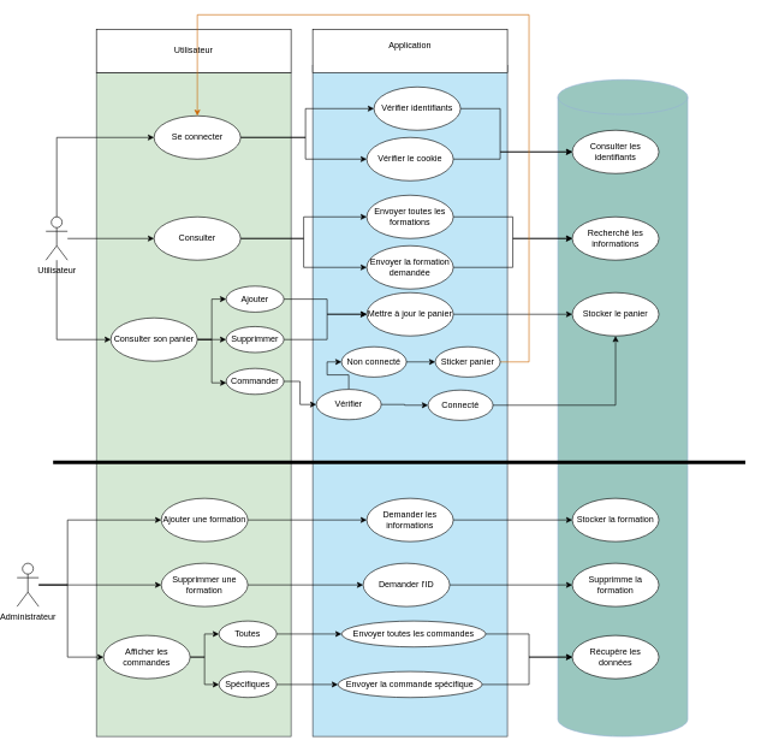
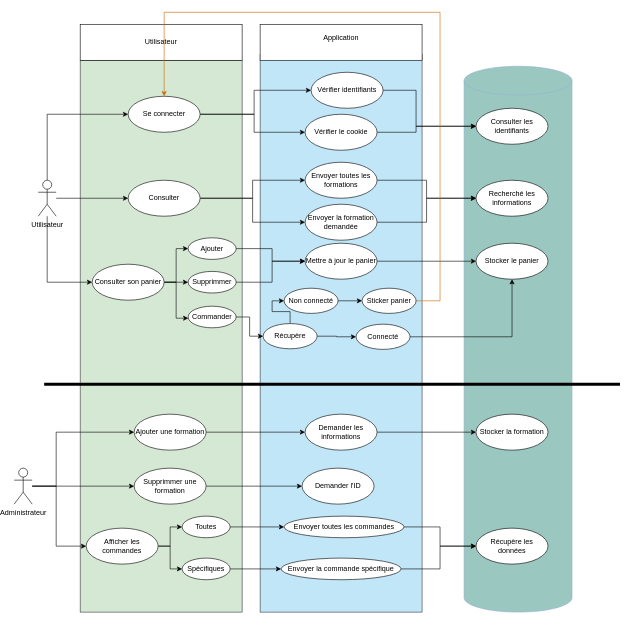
  <mxCell id="0" />
  <mxCell id="1" parent="0" />
  <mxCell id="2" value="" style="rounded=0;whiteSpace=wrap;html=1;fillColor=#c0e6f7;strokeColor=#36393d;" vertex="1" parent="1"><mxGeometry x="430" y="90" width="270" height="930" as="geometry" /></mxCell>
  <mxCell id="3" value="" style="rounded=0;whiteSpace=wrap;html=1;fillColor=#D5E8D4;strokeColor=#36393d;" vertex="1" parent="1"><mxGeometry x="130" y="100" width="270" height="920" as="geometry" /></mxCell>
  <mxCell id="4" style="edgeStyle=orthogonalEdgeStyle;rounded=0;orthogonalLoop=1;jettySize=auto;html=1;" parent="1" source="7" target="26" edge="1"><mxGeometry relative="1" as="geometry"><Array as="points"><mxPoint x="75" y="470" /></Array></mxGeometry></mxCell>
  <mxCell id="5" style="edgeStyle=orthogonalEdgeStyle;rounded=0;orthogonalLoop=1;jettySize=auto;html=1;entryX=0;entryY=0.5;entryDx=0;entryDy=0;" parent="1" source="7" target="14" edge="1"><mxGeometry relative="1" as="geometry"><Array as="points"><mxPoint x="75" y="190" /></Array></mxGeometry></mxCell>
  <mxCell id="6" style="edgeStyle=orthogonalEdgeStyle;rounded=0;orthogonalLoop=1;jettySize=auto;html=1;entryX=0;entryY=0.5;entryDx=0;entryDy=0;" parent="1" source="7" target="17" edge="1"><mxGeometry relative="1" as="geometry" /></mxCell>
  <mxCell id="7" value="Utilisateur" style="shape=umlActor;verticalLabelPosition=bottom;verticalAlign=top;html=1;outlineConnect=0;" parent="1" vertex="1"><mxGeometry x="60" y="300" width="30" height="60" as="geometry" /></mxCell>
  <mxCell id="8" style="edgeStyle=orthogonalEdgeStyle;rounded=0;orthogonalLoop=1;jettySize=auto;html=1;entryX=0;entryY=0.5;entryDx=0;entryDy=0;" parent="1" source="11" target="19" edge="1"><mxGeometry relative="1" as="geometry"><Array as="points"><mxPoint x="90" y="810" /><mxPoint x="90" y="720" /></Array></mxGeometry></mxCell>
  <mxCell id="9" style="edgeStyle=orthogonalEdgeStyle;rounded=0;orthogonalLoop=1;jettySize=auto;html=1;" parent="1" source="11" target="21" edge="1"><mxGeometry relative="1" as="geometry" /></mxCell>
  <mxCell id="10" style="edgeStyle=orthogonalEdgeStyle;rounded=0;orthogonalLoop=1;jettySize=auto;html=1;entryX=0;entryY=0.5;entryDx=0;entryDy=0;" edge="1" parent="1" source="11" target="59"><mxGeometry relative="1" as="geometry"><Array as="points"><mxPoint x="90" y="810" /><mxPoint x="90" y="910" /></Array></mxGeometry></mxCell>
  <mxCell id="11" value="&lt;div&gt;Administrateur&lt;/div&gt;&lt;div&gt;&lt;br&gt;&lt;/div&gt;" style="shape=umlActor;verticalLabelPosition=bottom;verticalAlign=top;html=1;outlineConnect=0;" parent="1" vertex="1"><mxGeometry x="20" y="780" width="30" height="60" as="geometry" /></mxCell>
  <mxCell id="12" style="edgeStyle=orthogonalEdgeStyle;rounded=0;orthogonalLoop=1;jettySize=auto;html=1;entryX=0;entryY=0.5;entryDx=0;entryDy=0;" edge="1" parent="1" source="14" target="30"><mxGeometry relative="1" as="geometry"><Array as="points"><mxPoint x="420" y="190" /><mxPoint x="420" y="150" /></Array></mxGeometry></mxCell>
  <mxCell id="13" style="edgeStyle=orthogonalEdgeStyle;rounded=0;orthogonalLoop=1;jettySize=auto;html=1;" edge="1" parent="1" source="14" target="32"><mxGeometry relative="1" as="geometry"><Array as="points"><mxPoint x="420" y="190" /><mxPoint x="420" y="220" /></Array></mxGeometry></mxCell>
  <mxCell id="14" value="Se connecter" style="ellipse;whiteSpace=wrap;html=1;" parent="1" vertex="1"><mxGeometry x="210" y="160" width="120" height="60" as="geometry" /></mxCell>
  <mxCell id="15" style="edgeStyle=orthogonalEdgeStyle;rounded=0;orthogonalLoop=1;jettySize=auto;html=1;" edge="1" parent="1" source="17" target="36"><mxGeometry relative="1" as="geometry" /></mxCell>
  <mxCell id="16" style="edgeStyle=orthogonalEdgeStyle;rounded=0;orthogonalLoop=1;jettySize=auto;html=1;entryX=0;entryY=0.5;entryDx=0;entryDy=0;" edge="1" parent="1" source="17" target="38"><mxGeometry relative="1" as="geometry" /></mxCell>
  <mxCell id="17" value="&lt;div&gt;Consulter&lt;/div&gt;" style="ellipse;whiteSpace=wrap;html=1;" parent="1" vertex="1"><mxGeometry x="210" y="300" width="120" height="60" as="geometry" /></mxCell>
  <mxCell id="18" style="edgeStyle=orthogonalEdgeStyle;rounded=0;orthogonalLoop=1;jettySize=auto;html=1;" edge="1" parent="1" source="19" target="61"><mxGeometry relative="1" as="geometry" /></mxCell>
  <mxCell id="19" value="Ajouter une formation" style="ellipse;whiteSpace=wrap;html=1;" parent="1" vertex="1"><mxGeometry x="220" y="690" width="120" height="60" as="geometry" /></mxCell>
  <mxCell id="20" style="edgeStyle=orthogonalEdgeStyle;rounded=0;orthogonalLoop=1;jettySize=auto;html=1;" edge="1" parent="1" source="21" target="64"><mxGeometry relative="1" as="geometry" /></mxCell>
  <mxCell id="21" value="Supprimmer une formation" style="ellipse;whiteSpace=wrap;html=1;" parent="1" vertex="1"><mxGeometry x="220" y="780" width="120" height="60" as="geometry" /></mxCell>
  <mxCell id="22" value="&lt;div&gt;Application&lt;/div&gt;&lt;div&gt;&lt;br&gt;&lt;/div&gt;" style="rounded=0;whiteSpace=wrap;html=1;" parent="1" vertex="1"><mxGeometry x="430" y="40" width="270" height="60" as="geometry" /></mxCell>
  <mxCell id="23" style="edgeStyle=orthogonalEdgeStyle;rounded=0;orthogonalLoop=1;jettySize=auto;html=1;" edge="1" parent="1" source="26" target="41"><mxGeometry relative="1" as="geometry"><Array as="points"><mxPoint x="290" y="470" /><mxPoint x="290" y="414" /></Array></mxGeometry></mxCell>
  <mxCell id="24" style="edgeStyle=orthogonalEdgeStyle;rounded=0;orthogonalLoop=1;jettySize=auto;html=1;" edge="1" parent="1" source="26" target="43"><mxGeometry relative="1" as="geometry" /></mxCell>
  <mxCell id="25" style="edgeStyle=orthogonalEdgeStyle;rounded=0;orthogonalLoop=1;jettySize=auto;html=1;" edge="1" parent="1" source="26" target="47"><mxGeometry relative="1" as="geometry"><Array as="points"><mxPoint x="290" y="470" /><mxPoint x="290" y="530" /></Array></mxGeometry></mxCell>
  <mxCell id="26" value="Consulter son panier" style="ellipse;whiteSpace=wrap;html=1;fontStyle=0" parent="1" vertex="1"><mxGeometry x="150" y="440" width="120" height="60" as="geometry" /></mxCell>
  <mxCell id="27" value="" style="shape=cylinder3;whiteSpace=wrap;html=1;boundedLbl=1;backgroundOutline=1;size=24;fillColor=#9AC7BF;strokeColor=#96B2D4;" vertex="1" parent="1"><mxGeometry x="770" y="110" width="180" height="910" as="geometry" /></mxCell>
  <mxCell id="28" value="Utilisateur" style="rounded=0;whiteSpace=wrap;html=1;" vertex="1" parent="1"><mxGeometry x="130" y="40" width="270" height="60" as="geometry" /></mxCell>
  <mxCell id="29" style="edgeStyle=orthogonalEdgeStyle;rounded=0;orthogonalLoop=1;jettySize=auto;html=1;entryX=0;entryY=0.5;entryDx=0;entryDy=0;" edge="1" parent="1" source="30" target="33"><mxGeometry relative="1" as="geometry"><Array as="points"><mxPoint x="690" y="150" /><mxPoint x="690" y="210" /></Array></mxGeometry></mxCell>
  <mxCell id="30" value="Vérifier identifiants" style="ellipse;whiteSpace=wrap;html=1;" vertex="1" parent="1"><mxGeometry x="515" y="120" width="120" height="60" as="geometry" /></mxCell>
  <mxCell id="31" style="edgeStyle=orthogonalEdgeStyle;rounded=0;orthogonalLoop=1;jettySize=auto;html=1;" edge="1" parent="1" source="32" target="33"><mxGeometry relative="1" as="geometry"><Array as="points"><mxPoint x="690" y="220" /><mxPoint x="690" y="210" /></Array></mxGeometry></mxCell>
  <mxCell id="32" value="Vérifier le cookie" style="ellipse;whiteSpace=wrap;html=1;" vertex="1" parent="1"><mxGeometry x="505" y="190" width="120" height="60" as="geometry" /></mxCell>
  <mxCell id="33" value="Consulter les identifiants" style="ellipse;whiteSpace=wrap;html=1;" vertex="1" parent="1"><mxGeometry x="790" y="180" width="120" height="60" as="geometry" /></mxCell>
  <mxCell id="34" style="edgeStyle=orthogonalEdgeStyle;rounded=0;orthogonalLoop=1;jettySize=auto;html=1;exitX=0.5;exitY=1;exitDx=0;exitDy=0;" edge="1" parent="1" source="17" target="17"><mxGeometry relative="1" as="geometry" /></mxCell>
  <mxCell id="35" style="edgeStyle=orthogonalEdgeStyle;rounded=0;orthogonalLoop=1;jettySize=auto;html=1;entryX=0;entryY=0.5;entryDx=0;entryDy=0;" edge="1" parent="1" source="36" target="39"><mxGeometry relative="1" as="geometry" /></mxCell>
  <mxCell id="36" value="Envoyer toutes les formations" style="ellipse;whiteSpace=wrap;html=1;" vertex="1" parent="1"><mxGeometry x="505" y="270" width="120" height="60" as="geometry" /></mxCell>
  <mxCell id="37" style="edgeStyle=orthogonalEdgeStyle;rounded=0;orthogonalLoop=1;jettySize=auto;html=1;entryX=0;entryY=0.5;entryDx=0;entryDy=0;" edge="1" parent="1" source="38" target="39"><mxGeometry relative="1" as="geometry" /></mxCell>
  <mxCell id="38" value="Envoyer la formation demandée" style="ellipse;whiteSpace=wrap;html=1;" vertex="1" parent="1"><mxGeometry x="505" y="340" width="120" height="60" as="geometry" /></mxCell>
  <mxCell id="39" value="Recherché les informations" style="ellipse;whiteSpace=wrap;html=1;" vertex="1" parent="1"><mxGeometry x="790" y="300" width="120" height="60" as="geometry" /></mxCell>
  <mxCell id="40" style="edgeStyle=orthogonalEdgeStyle;rounded=0;orthogonalLoop=1;jettySize=auto;html=1;" edge="1" parent="1" source="41" target="45"><mxGeometry relative="1" as="geometry"><Array as="points"><mxPoint x="450" y="414" /><mxPoint x="450" y="435" /></Array></mxGeometry></mxCell>
  <mxCell id="41" value="Ajouter" style="ellipse;whiteSpace=wrap;html=1;fontStyle=0" vertex="1" parent="1"><mxGeometry x="310" y="396" width="80" height="36" as="geometry" /></mxCell>
  <mxCell id="42" style="edgeStyle=orthogonalEdgeStyle;rounded=0;orthogonalLoop=1;jettySize=auto;html=1;" edge="1" parent="1"><mxGeometry relative="1" as="geometry"><mxPoint x="390" y="470" as="sourcePoint" /><mxPoint x="505" y="435" as="targetPoint" /><Array as="points"><mxPoint x="450" y="470" /><mxPoint x="450" y="435" /></Array></mxGeometry></mxCell>
  <mxCell id="43" value="Supprimmer" style="ellipse;whiteSpace=wrap;html=1;fontStyle=0" vertex="1" parent="1"><mxGeometry x="310" y="452" width="80" height="36" as="geometry" /></mxCell>
  <mxCell id="44" style="edgeStyle=orthogonalEdgeStyle;rounded=0;orthogonalLoop=1;jettySize=auto;html=1;" edge="1" parent="1" source="45" target="48"><mxGeometry relative="1" as="geometry" /></mxCell>
  <mxCell id="45" value="Mettre à jour le panier" style="ellipse;whiteSpace=wrap;html=1;fontStyle=0" vertex="1" parent="1"><mxGeometry x="505" y="405" width="120" height="60" as="geometry" /></mxCell>
  <mxCell id="46" style="edgeStyle=orthogonalEdgeStyle;rounded=0;orthogonalLoop=1;jettySize=auto;html=1;" edge="1" parent="1" source="47" target="51"><mxGeometry relative="1" as="geometry" /></mxCell>
  <mxCell id="47" value="Commander" style="ellipse;whiteSpace=wrap;html=1;fontStyle=0" vertex="1" parent="1"><mxGeometry x="310" y="510" width="80" height="36" as="geometry" /></mxCell>
  <mxCell id="48" value="Stocker le panier" style="ellipse;whiteSpace=wrap;html=1;fontStyle=0" vertex="1" parent="1"><mxGeometry x="790" y="405" width="120" height="60" as="geometry" /></mxCell>
  <mxCell id="49" style="edgeStyle=orthogonalEdgeStyle;rounded=0;orthogonalLoop=1;jettySize=auto;html=1;" edge="1" parent="1" source="51" target="55"><mxGeometry relative="1" as="geometry" /></mxCell>
  <mxCell id="50" style="edgeStyle=orthogonalEdgeStyle;rounded=0;orthogonalLoop=1;jettySize=auto;html=1;entryX=0;entryY=0.5;entryDx=0;entryDy=0;" edge="1" parent="1" source="51" target="53"><mxGeometry relative="1" as="geometry" /></mxCell>
- <mxCell id="51" value="Vérifier" style="ellipse;whiteSpace=wrap;html=1;fontStyle=0" vertex="1" parent="1"><mxGeometry x="435" y="539" width="90" height="42" as="geometry" /></mxCell>
+ <mxCell id="51" value="Récupère" style="ellipse;whiteSpace=wrap;html=1;fontStyle=0" vertex="1" parent="1"><mxGeometry x="435" y="539" width="90" height="42" as="geometry" /></mxCell>
  <mxCell id="52" style="edgeStyle=orthogonalEdgeStyle;rounded=0;orthogonalLoop=1;jettySize=auto;html=1;" edge="1" parent="1" source="53" target="76"><mxGeometry relative="1" as="geometry" /></mxCell>
  <mxCell id="53" value="Non connecté" style="ellipse;whiteSpace=wrap;html=1;fontStyle=0" vertex="1" parent="1"><mxGeometry x="470" y="480" width="90" height="42" as="geometry" /></mxCell>
  <mxCell id="54" style="edgeStyle=orthogonalEdgeStyle;rounded=0;orthogonalLoop=1;jettySize=auto;html=1;entryX=0.5;entryY=1;entryDx=0;entryDy=0;" edge="1" parent="1" source="55" target="48"><mxGeometry relative="1" as="geometry" /></mxCell>
  <mxCell id="55" value="Connecté" style="ellipse;whiteSpace=wrap;html=1;fontStyle=0" vertex="1" parent="1"><mxGeometry x="590" y="540" width="90" height="42" as="geometry" /></mxCell>
  <mxCell id="56" value="" style="endArrow=none;html=1;rounded=0;strokeWidth=5;" edge="1" parent="1"><mxGeometry width="50" height="50" relative="1" as="geometry"><mxPoint x="70" y="640" as="sourcePoint" /><mxPoint x="1030" y="640" as="targetPoint" /></mxGeometry></mxCell>
  <mxCell id="57" style="edgeStyle=orthogonalEdgeStyle;rounded=0;orthogonalLoop=1;jettySize=auto;html=1;" edge="1" parent="1" source="59" target="67"><mxGeometry relative="1" as="geometry" /></mxCell>
  <mxCell id="58" style="edgeStyle=orthogonalEdgeStyle;rounded=0;orthogonalLoop=1;jettySize=auto;html=1;" edge="1" parent="1" source="59" target="69"><mxGeometry relative="1" as="geometry" /></mxCell>
  <mxCell id="59" value="Afficher les commandes" style="ellipse;whiteSpace=wrap;html=1;" vertex="1" parent="1"><mxGeometry x="140" y="880" width="120" height="60" as="geometry" /></mxCell>
  <mxCell id="60" style="edgeStyle=orthogonalEdgeStyle;rounded=0;orthogonalLoop=1;jettySize=auto;html=1;" edge="1" parent="1" source="61" target="62"><mxGeometry relative="1" as="geometry" /></mxCell>
  <mxCell id="61" value="Demander les informations" style="ellipse;whiteSpace=wrap;html=1;" vertex="1" parent="1"><mxGeometry x="505" y="690" width="120" height="60" as="geometry" /></mxCell>
  <mxCell id="62" value="Stocker la formation" style="ellipse;whiteSpace=wrap;html=1;" vertex="1" parent="1"><mxGeometry x="790" y="690" width="120" height="60" as="geometry" /></mxCell>
- <mxCell id="63" style="edgeStyle=orthogonalEdgeStyle;rounded=0;orthogonalLoop=1;jettySize=auto;html=1;" edge="1" parent="1" source="64" target="65"><mxGeometry relative="1" as="geometry" /></mxCell>
  <mxCell id="64" value="Demander l'ID" style="ellipse;whiteSpace=wrap;html=1;" vertex="1" parent="1"><mxGeometry x="500" y="780" width="120" height="60" as="geometry" /></mxCell>
- <mxCell id="65" value="Supprimme la formation" style="ellipse;whiteSpace=wrap;html=1;" vertex="1" parent="1"><mxGeometry x="790" y="780" width="120" height="60" as="geometry" /></mxCell>
  <mxCell id="66" style="edgeStyle=orthogonalEdgeStyle;rounded=0;orthogonalLoop=1;jettySize=auto;html=1;" edge="1" parent="1" source="67" target="71"><mxGeometry relative="1" as="geometry" /></mxCell>
  <mxCell id="67" value="Toutes" style="ellipse;whiteSpace=wrap;html=1;fontStyle=0" vertex="1" parent="1"><mxGeometry x="300" y="860" width="80" height="36" as="geometry" /></mxCell>
  <mxCell id="68" style="edgeStyle=orthogonalEdgeStyle;rounded=0;orthogonalLoop=1;jettySize=auto;html=1;" edge="1" parent="1" source="69" target="73"><mxGeometry relative="1" as="geometry" /></mxCell>
  <mxCell id="69" value="Spécifiques" style="ellipse;whiteSpace=wrap;html=1;fontStyle=0" vertex="1" parent="1"><mxGeometry x="300" y="930" width="80" height="36" as="geometry" /></mxCell>
  <mxCell id="70" style="edgeStyle=orthogonalEdgeStyle;rounded=0;orthogonalLoop=1;jettySize=auto;html=1;" edge="1" parent="1" source="71" target="74"><mxGeometry relative="1" as="geometry"><Array as="points"><mxPoint x="730" y="878" /><mxPoint x="730" y="910" /></Array></mxGeometry></mxCell>
  <mxCell id="71" value="Envoyer toutes les commandes" style="ellipse;whiteSpace=wrap;html=1;fontStyle=0" vertex="1" parent="1"><mxGeometry x="470" y="860" width="200" height="36" as="geometry" /></mxCell>
  <mxCell id="72" style="edgeStyle=orthogonalEdgeStyle;rounded=0;orthogonalLoop=1;jettySize=auto;html=1;" edge="1" parent="1" source="73" target="74"><mxGeometry relative="1" as="geometry"><Array as="points"><mxPoint x="730" y="948" /><mxPoint x="730" y="910" /></Array></mxGeometry></mxCell>
  <mxCell id="73" value="Envoyer la commande spécifique" style="ellipse;whiteSpace=wrap;html=1;fontStyle=0" vertex="1" parent="1"><mxGeometry x="465" y="930" width="200" height="36" as="geometry" /></mxCell>
  <mxCell id="74" value="Récupère les données" style="ellipse;whiteSpace=wrap;html=1;" vertex="1" parent="1"><mxGeometry x="790" y="880" width="120" height="60" as="geometry" /></mxCell>
  <mxCell id="75" style="edgeStyle=orthogonalEdgeStyle;rounded=0;orthogonalLoop=1;jettySize=auto;html=1;strokeColor=#CC6600;" edge="1" parent="1" source="76" target="14"><mxGeometry relative="1" as="geometry"><Array as="points"><mxPoint x="730" y="501" /><mxPoint x="730" y="20" /><mxPoint x="270" y="20" /></Array></mxGeometry></mxCell>
  <mxCell id="76" value="Sticker panier" style="ellipse;whiteSpace=wrap;html=1;fontStyle=0" vertex="1" parent="1"><mxGeometry x="600" y="480" width="90" height="42" as="geometry" /></mxCell>
